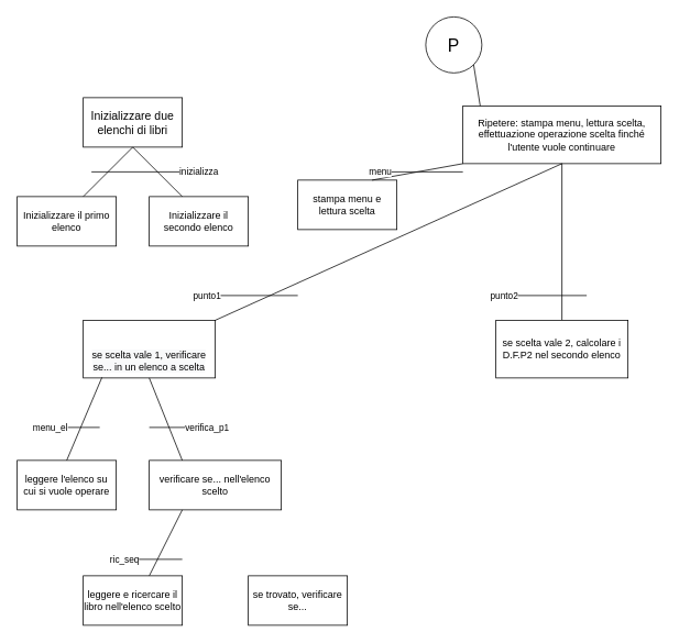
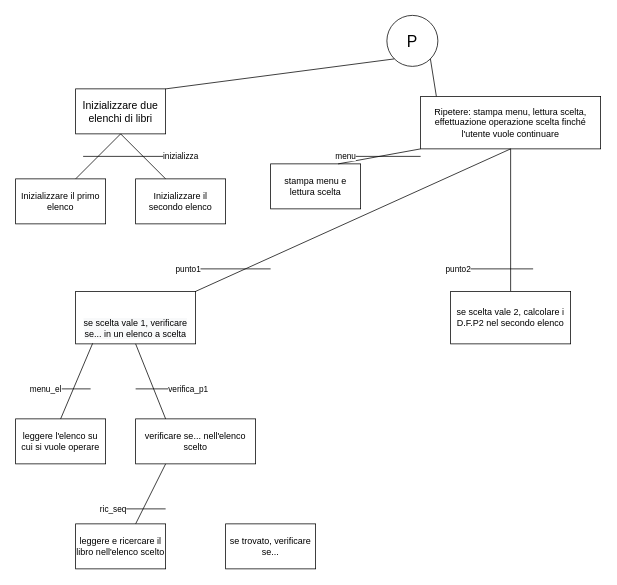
  <mxCell id="0" />
  <mxCell id="1" parent="0" />
  <mxCell id="2" value="&lt;div style=&quot;text-align: justify&quot;&gt;&lt;span style=&quot;font-size: 21px&quot;&gt;P&lt;/span&gt;&lt;/div&gt;" style="ellipse;whiteSpace=wrap;html=1;aspect=fixed;" parent="1" vertex="1"><mxGeometry x="515" y="20" width="68" height="68" as="geometry" /></mxCell>
+ <mxCell id="3" value="" style="endArrow=none;html=1;exitX=0;exitY=1;exitDx=0;exitDy=0;entryX=1;entryY=0;entryDx=0;entryDy=0;" parent="1" source="2" target="4" edge="1"><mxGeometry width="50" height="50" relative="1" as="geometry"><mxPoint x="440" y="239" as="sourcePoint" /><mxPoint x="280" y="118" as="targetPoint" /></mxGeometry></mxCell>
  <mxCell id="4" value="&lt;font style=&quot;font-size: 14px&quot;&gt;Inizializzare due elenchi di libri&lt;/font&gt;" style="rounded=0;whiteSpace=wrap;html=1;" parent="1" vertex="1"><mxGeometry x="100" y="118" width="120" height="60" as="geometry" /></mxCell>
  <mxCell id="5" value="" style="endArrow=none;html=1;" parent="1" edge="1"><mxGeometry width="50" height="50" relative="1" as="geometry"><mxPoint x="220" y="238" as="sourcePoint" /><mxPoint x="160" y="178" as="targetPoint" /></mxGeometry></mxCell>
  <mxCell id="6" value="" style="endArrow=none;html=1;" parent="1" edge="1"><mxGeometry width="50" height="50" relative="1" as="geometry"><mxPoint x="100" y="238" as="sourcePoint" /><mxPoint x="160" y="178" as="targetPoint" /></mxGeometry></mxCell>
  <mxCell id="7" value="Inizializzare il secondo elenco" style="rounded=0;whiteSpace=wrap;html=1;" parent="1" vertex="1"><mxGeometry x="180" y="238" width="120" height="60" as="geometry" /></mxCell>
  <mxCell id="8" value="Inizializzare il primo elenco" style="rounded=0;whiteSpace=wrap;html=1;" parent="1" vertex="1"><mxGeometry y="238" width="120" height="60" as="geometry" x="20" /></mxCell>
  <mxCell id="9" value="" style="endArrow=none;html=1;exitX=1;exitY=1;exitDx=0;exitDy=0;entryX=0.088;entryY=0.011;entryDx=0;entryDy=0;entryPerimeter=0;" parent="1" source="2" target="10" edge="1"><mxGeometry width="50" height="50" relative="1" as="geometry"><mxPoint x="410" y="318" as="sourcePoint" /><mxPoint x="460" y="268" as="targetPoint" /></mxGeometry></mxCell>
  <mxCell id="10" value="Ripetere: stampa menu, lettura scelta, effettuazione operazione scelta finché l'utente vuole continuare" style="rounded=0;whiteSpace=wrap;html=1;" parent="1" vertex="1"><mxGeometry x="560" y="128" width="240" height="70" as="geometry" /></mxCell>
  <mxCell id="11" value="stampa menu e lettura scelta" style="rounded=0;whiteSpace=wrap;html=1;" parent="1" vertex="1"><mxGeometry x="360" y="218" width="120" height="60" as="geometry" /></mxCell>
  <mxCell id="12" value="" style="endArrow=none;html=1;entryX=0;entryY=1;entryDx=0;entryDy=0;exitX=0.75;exitY=0;exitDx=0;exitDy=0;" parent="1" source="11" target="10" edge="1"><mxGeometry width="50" height="50" relative="1" as="geometry"><mxPoint x="410" y="308" as="sourcePoint" /><mxPoint x="460" y="258" as="targetPoint" /></mxGeometry></mxCell>
  <mxCell id="13" value="inizializza" style="endArrow=none;html=1;" parent="1" edge="1"><mxGeometry x="0.733" width="50" height="50" relative="1" as="geometry"><mxPoint x="110" y="208" as="sourcePoint" /><mxPoint x="260" y="208" as="targetPoint" /><mxPoint as="offset" /></mxGeometry></mxCell>
  <mxCell id="14" value="menu" style="endArrow=none;html=1;" parent="1" edge="1"><mxGeometry x="-0.818" width="50" height="50" relative="1" as="geometry"><mxPoint x="450" y="208" as="sourcePoint" /><mxPoint x="560" y="208" as="targetPoint" /><mxPoint as="offset" /></mxGeometry></mxCell>
  <mxCell id="15" value="&lt;br&gt;&lt;br&gt;&lt;span style=&quot;color: rgb(0 , 0 , 0) ; font-family: &amp;#34;helvetica&amp;#34; ; font-size: 12px ; font-style: normal ; font-weight: 400 ; letter-spacing: normal ; text-align: center ; text-indent: 0px ; text-transform: none ; word-spacing: 0px ; background-color: rgb(248 , 249 , 250) ; display: inline ; float: none&quot;&gt;se scelta vale 1, verificare se... in un elenco a scelta&lt;/span&gt;&lt;br&gt;" style="rounded=0;whiteSpace=wrap;html=1;" parent="1" vertex="1"><mxGeometry x="100" y="388" width="160" height="70" as="geometry" /></mxCell>
  <mxCell id="16" value="" style="endArrow=none;html=1;entryX=0.5;entryY=1;entryDx=0;entryDy=0;exitX=1;exitY=0;exitDx=0;exitDy=0;" parent="1" source="15" target="10" edge="1"><mxGeometry width="50" height="50" relative="1" as="geometry"><mxPoint x="410" y="298" as="sourcePoint" /><mxPoint x="460" y="248" as="targetPoint" /></mxGeometry></mxCell>
  <mxCell id="17" value="punto1" style="endArrow=none;html=1;" parent="1" edge="1"><mxGeometry x="-0.833" width="50" height="50" relative="1" as="geometry"><mxPoint x="240" y="358" as="sourcePoint" /><mxPoint x="360" y="358" as="targetPoint" /><mxPoint as="offset" /></mxGeometry></mxCell>
  <mxCell id="18" value="" style="endArrow=none;html=1;exitX=0.5;exitY=1;exitDx=0;exitDy=0;" parent="1" source="10" edge="1"><mxGeometry width="50" height="50" relative="1" as="geometry"><mxPoint x="675" y="228" as="sourcePoint" /><mxPoint x="680" y="388" as="targetPoint" /></mxGeometry></mxCell>
  <mxCell id="19" value="se scelta vale 2, calcolare i D.F.P2 nel secondo elenco" style="rounded=0;whiteSpace=wrap;html=1;" parent="1" vertex="1"><mxGeometry x="600" y="388" width="160" height="70" as="geometry" /></mxCell>
  <mxCell id="20" value="leggere l'elenco su cui si vuole operare" style="rounded=0;whiteSpace=wrap;html=1;" parent="1" vertex="1"><mxGeometry y="558" width="120" height="60" as="geometry" x="20" /></mxCell>
  <mxCell id="21" value="" style="endArrow=none;html=1;entryX=0.142;entryY=0.989;entryDx=0;entryDy=0;entryPerimeter=0;exitX=0.5;exitY=0;exitDx=0;exitDy=0;" parent="1" source="20" target="15" edge="1"><mxGeometry width="50" height="50" relative="1" as="geometry"><mxPoint x="410" y="458" as="sourcePoint" /><mxPoint x="460" y="408" as="targetPoint" /></mxGeometry></mxCell>
  <mxCell id="22" value="menu_el" style="endArrow=none;html=1;" parent="1" edge="1"><mxGeometry x="-0.5" width="50" height="50" relative="1" as="geometry"><mxPoint x="40" y="518" as="sourcePoint" /><mxPoint x="120" y="518" as="targetPoint" /><Array as="points" /><mxPoint as="offset" /></mxGeometry></mxCell>
  <mxCell id="23" value="verificare se... nell'elenco scelto" style="rounded=0;whiteSpace=wrap;html=1;" parent="1" vertex="1"><mxGeometry x="180" y="558" width="160" height="60" as="geometry" /></mxCell>
  <mxCell id="24" value="" style="endArrow=none;html=1;entryX=0.5;entryY=1;entryDx=0;entryDy=0;exitX=0.25;exitY=0;exitDx=0;exitDy=0;" parent="1" source="23" target="15" edge="1"><mxGeometry width="50" height="50" relative="1" as="geometry"><mxPoint x="410" y="448" as="sourcePoint" /><mxPoint x="460" y="398" as="targetPoint" /></mxGeometry></mxCell>
  <mxCell id="25" value="verifica_p1" style="endArrow=none;html=1;" parent="1" edge="1"><mxGeometry x="0.75" width="50" height="50" relative="1" as="geometry"><mxPoint x="180" y="518" as="sourcePoint" /><mxPoint x="260" y="518" as="targetPoint" /><mxPoint as="offset" /></mxGeometry></mxCell>
  <mxCell id="26" value="punto2" style="endArrow=none;html=1;" parent="1" edge="1"><mxGeometry x="-0.818" width="50" height="50" relative="1" as="geometry"><mxPoint x="600" y="358" as="sourcePoint" /><mxPoint x="710" y="358" as="targetPoint" /><mxPoint as="offset" /></mxGeometry></mxCell>
  <mxCell id="27" value="" style="endArrow=none;html=1;" parent="1" edge="1"><mxGeometry width="50" height="50" relative="1" as="geometry"><mxPoint x="180" y="698" as="sourcePoint" /><mxPoint x="220" y="618" as="targetPoint" /></mxGeometry></mxCell>
  <mxCell id="28" value="leggere e ricercare il libro nell'elenco scelto" style="rounded=0;whiteSpace=wrap;html=1;" parent="1" vertex="1"><mxGeometry x="100" y="698" width="120" height="60" as="geometry" /></mxCell>
  <mxCell id="29" value="se trovato, verificare se..." style="rounded=0;whiteSpace=wrap;html=1;" parent="1" vertex="1"><mxGeometry x="300" y="698" width="120" height="60" as="geometry" /></mxCell>
  <mxCell id="30" value="ric_seq" style="endArrow=none;html=1;" parent="1" edge="1"><mxGeometry x="-0.75" width="50" height="50" relative="1" as="geometry"><mxPoint x="140" y="678" as="sourcePoint" /><mxPoint x="220" y="678" as="targetPoint" /><mxPoint as="offset" /></mxGeometry></mxCell>
